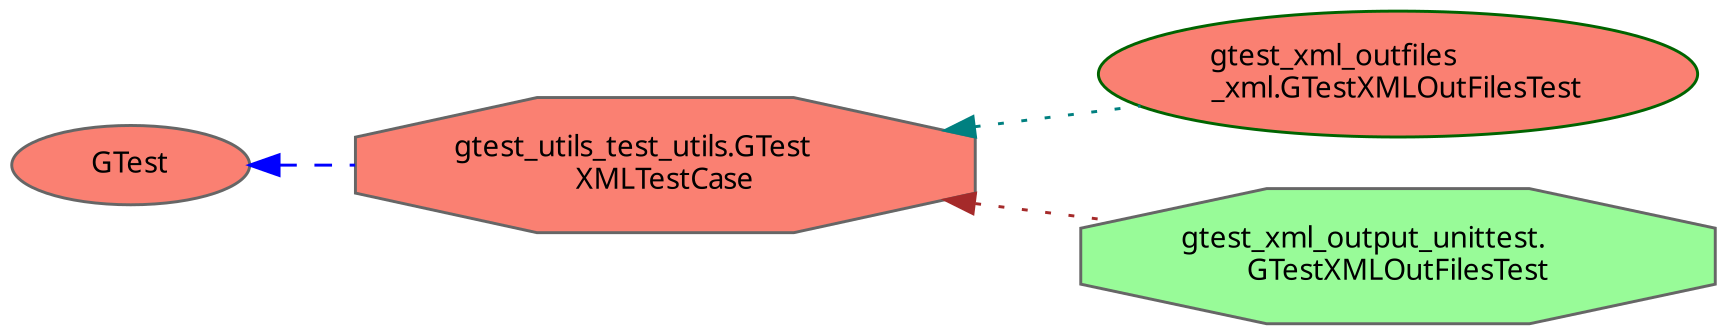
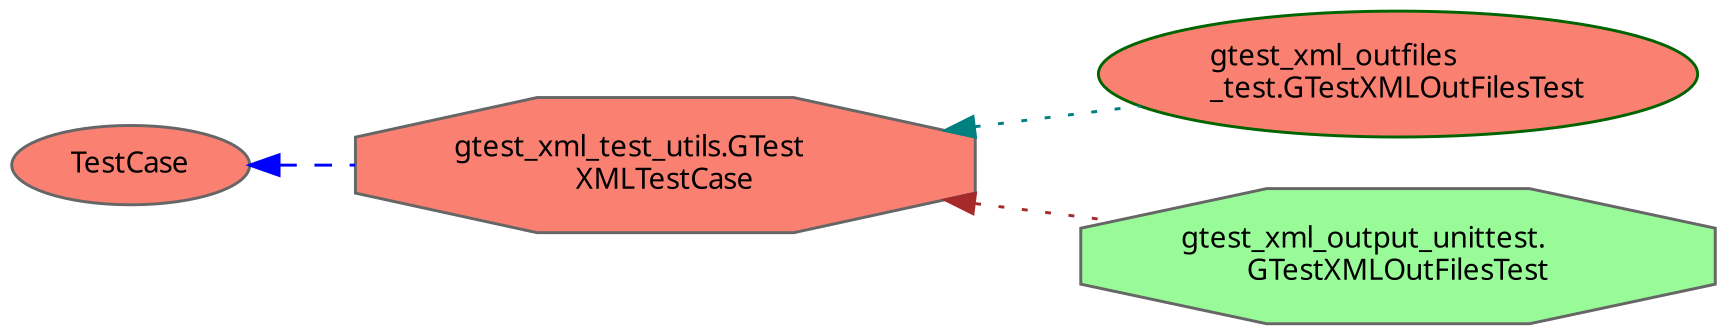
  digraph {
    fontname="Noto Sans"
    rankdir=LR
    node [color=gray40 fillcolor=salmon fontname="Noto Sans" fontsize=10 shape=octagon style=filled]
    edge [dir=back fontname="Noto Sans" fontsize=10 labelfontname=Helvetica labelfontsize=10 style=dotted]
-   n1 [fontcolor=black height=0.2 label="gtest_utils_test_utils.GTest\lXMLTestCase" width=0.4]
-   n2 [color=darkgreen height=0.2 label="gtest_xml_outfiles\l_xml.GTestXMLOutFilesTest" shape=ellipse width=0.4]
+   n1 [fontcolor=black height=0.2 label="gtest_xml_test_utils.GTest\lXMLTestCase" width=0.4]
+   n2 [color=darkgreen height=0.2 label="gtest_xml_outfiles\l_test.GTestXMLOutFilesTest" shape=ellipse width=0.4]
    n3 [fillcolor=palegreen height=0.2 label="gtest_xml_output_unittest.\lGTestXMLOutFilesTest" width=0.4]
-   n4 [height=0.2 label=GTest shape=ellipse width=0.4]
+   n4 [height=0.2 label=TestCase shape=ellipse width=0.4]
    n1 -> n2 [color=teal]
    n1 -> n3 [color=brown]
    n4 -> n1 [color=blue style=dashed]
  }
